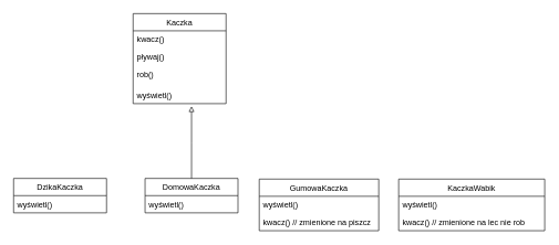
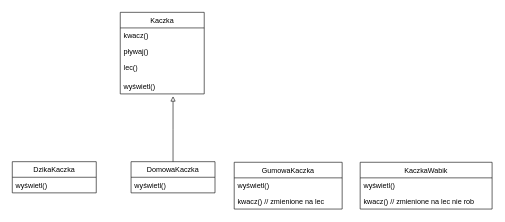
  <mxCell id="0" />
  <mxCell id="1" parent="0" />
  <mxCell id="2" value="Kaczka" style="swimlane;fontStyle=0;childLayout=stackLayout;horizontal=1;startSize=26;fillColor=none;horizontalStack=0;resizeParent=1;resizeParentMax=0;resizeLast=0;collapsible=1;marginBottom=0;" vertex="1" parent="1"><mxGeometry x="200" y="20" width="140" height="136" as="geometry"><mxRectangle x="360" y="350" width="80" height="30" as="alternateBounds" /></mxGeometry></mxCell>
  <mxCell id="3" value="kwacz()" style="text;strokeColor=none;fillColor=none;align=left;verticalAlign=top;spacingLeft=4;spacingRight=4;overflow=hidden;rotatable=0;points=[[0,0.5],[1,0.5]];portConstraint=eastwest;" vertex="1" parent="2"><mxGeometry y="26" width="140" height="26" as="geometry" /></mxCell>
  <mxCell id="4" value="pływaj()&#10;" style="text;strokeColor=none;fillColor=none;align=left;verticalAlign=top;spacingLeft=4;spacingRight=4;overflow=hidden;rotatable=0;points=[[0,0.5],[1,0.5]];portConstraint=eastwest;" vertex="1" parent="2"><mxGeometry y="52" width="140" height="26" as="geometry" /></mxCell>
- <mxCell id="5" value="rob()" style="text;strokeColor=none;fillColor=none;align=left;verticalAlign=top;spacingLeft=4;spacingRight=4;overflow=hidden;rotatable=0;points=[[0,0.5],[1,0.5]];portConstraint=eastwest;" vertex="1" parent="2"><mxGeometry y="78" width="140" height="32" as="geometry" /></mxCell>
+ <mxCell id="5" value="lec()" style="text;strokeColor=none;fillColor=none;align=left;verticalAlign=top;spacingLeft=4;spacingRight=4;overflow=hidden;rotatable=0;points=[[0,0.5],[1,0.5]];portConstraint=eastwest;" vertex="1" parent="2"><mxGeometry y="78" width="140" height="32" as="geometry" /></mxCell>
  <mxCell id="6" value="wyświetl()&#10;" style="text;strokeColor=none;fillColor=none;align=left;verticalAlign=top;spacingLeft=4;spacingRight=4;overflow=hidden;rotatable=0;points=[[0,0.5],[1,0.5]];portConstraint=eastwest;" vertex="1" parent="2"><mxGeometry y="110" width="140" height="26" as="geometry" /></mxCell>
  <mxCell id="7" value="DzikaKaczka" style="swimlane;fontStyle=0;childLayout=stackLayout;horizontal=1;startSize=26;fillColor=none;horizontalStack=0;resizeParent=1;resizeParentMax=0;resizeLast=0;collapsible=1;marginBottom=0;" vertex="1" parent="1"><mxGeometry x="20" y="269" width="140" height="52" as="geometry" /></mxCell>
  <mxCell id="8" value="wyświetl()" style="text;strokeColor=none;fillColor=none;align=left;verticalAlign=top;spacingLeft=4;spacingRight=4;overflow=hidden;rotatable=0;points=[[0,0.5],[1,0.5]];portConstraint=eastwest;" vertex="1" parent="7"><mxGeometry y="26" width="140" height="26" as="geometry" /></mxCell>
  <mxCell id="9" style="edgeStyle=orthogonalEdgeStyle;rounded=0;orthogonalLoop=1;jettySize=auto;html=1;exitX=0.5;exitY=0;exitDx=0;exitDy=0;startArrow=none;startFill=0;endArrow=block;endFill=0;" edge="1" parent="1" source="10"><mxGeometry relative="1" as="geometry"><mxPoint x="288" y="160" as="targetPoint" /></mxGeometry></mxCell>
  <mxCell id="10" value="DomowaKaczka" style="swimlane;fontStyle=0;childLayout=stackLayout;horizontal=1;startSize=26;fillColor=none;horizontalStack=0;resizeParent=1;resizeParentMax=0;resizeLast=0;collapsible=1;marginBottom=0;" vertex="1" parent="1"><mxGeometry x="218" y="269" width="140" height="52" as="geometry" /></mxCell>
  <mxCell id="11" value="wyświetl()" style="text;strokeColor=none;fillColor=none;align=left;verticalAlign=top;spacingLeft=4;spacingRight=4;overflow=hidden;rotatable=0;points=[[0,0.5],[1,0.5]];portConstraint=eastwest;" vertex="1" parent="10"><mxGeometry y="26" width="140" height="26" as="geometry" /></mxCell>
  <mxCell id="12" value="GumowaKaczka" style="swimlane;fontStyle=0;childLayout=stackLayout;horizontal=1;startSize=26;fillColor=none;horizontalStack=0;resizeParent=1;resizeParentMax=0;resizeLast=0;collapsible=1;marginBottom=0;" vertex="1" parent="1"><mxGeometry x="390" y="270" width="180" height="78" as="geometry"><mxRectangle x="360" y="350" width="80" height="30" as="alternateBounds" /></mxGeometry></mxCell>
  <mxCell id="13" value="wyświetl()&#10;" style="text;strokeColor=none;fillColor=none;align=left;verticalAlign=top;spacingLeft=4;spacingRight=4;overflow=hidden;rotatable=0;points=[[0,0.5],[1,0.5]];portConstraint=eastwest;" vertex="1" parent="12"><mxGeometry y="26" width="180" height="26" as="geometry" /></mxCell>
- <mxCell id="14" value="kwacz() // zmienione na piszcz" style="text;strokeColor=none;fillColor=none;align=left;verticalAlign=top;spacingLeft=4;spacingRight=4;overflow=hidden;rotatable=0;points=[[0,0.5],[1,0.5]];portConstraint=eastwest;" vertex="1" parent="12"><mxGeometry y="52" width="180" height="26" as="geometry" /></mxCell>
+ <mxCell id="14" value="kwacz() // zmienione na lec" style="text;strokeColor=none;fillColor=none;align=left;verticalAlign=top;spacingLeft=4;spacingRight=4;overflow=hidden;rotatable=0;points=[[0,0.5],[1,0.5]];portConstraint=eastwest;" vertex="1" parent="12"><mxGeometry y="52" width="180" height="26" as="geometry" /></mxCell>
  <mxCell id="15" value="KaczkaWabik" style="swimlane;fontStyle=0;childLayout=stackLayout;horizontal=1;startSize=26;fillColor=none;horizontalStack=0;resizeParent=1;resizeParentMax=0;resizeLast=0;collapsible=1;marginBottom=0;" vertex="1" parent="1"><mxGeometry x="600" y="270" width="220" height="78" as="geometry"><mxRectangle x="360" y="350" width="80" height="30" as="alternateBounds" /></mxGeometry></mxCell>
  <mxCell id="16" value="wyświetl()&#10;" style="text;strokeColor=none;fillColor=none;align=left;verticalAlign=top;spacingLeft=4;spacingRight=4;overflow=hidden;rotatable=0;points=[[0,0.5],[1,0.5]];portConstraint=eastwest;" vertex="1" parent="15"><mxGeometry y="26" width="220" height="26" as="geometry" /></mxCell>
  <mxCell id="17" value="kwacz() // zmienione na lec nie rob" style="text;strokeColor=none;fillColor=none;align=left;verticalAlign=top;spacingLeft=4;spacingRight=4;overflow=hidden;rotatable=0;points=[[0,0.5],[1,0.5]];portConstraint=eastwest;" vertex="1" parent="15"><mxGeometry y="52" width="220" height="26" as="geometry" /></mxCell>
